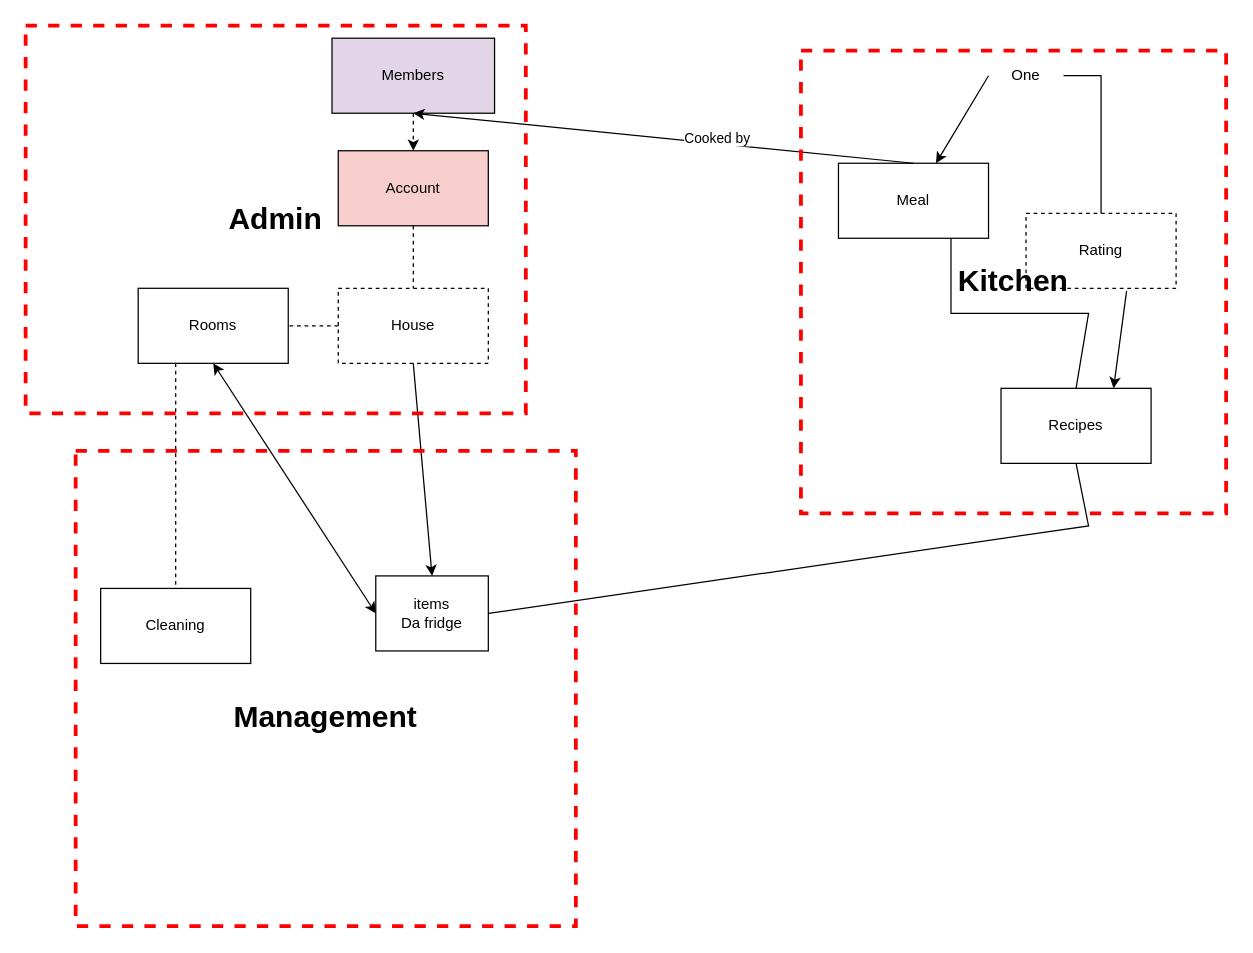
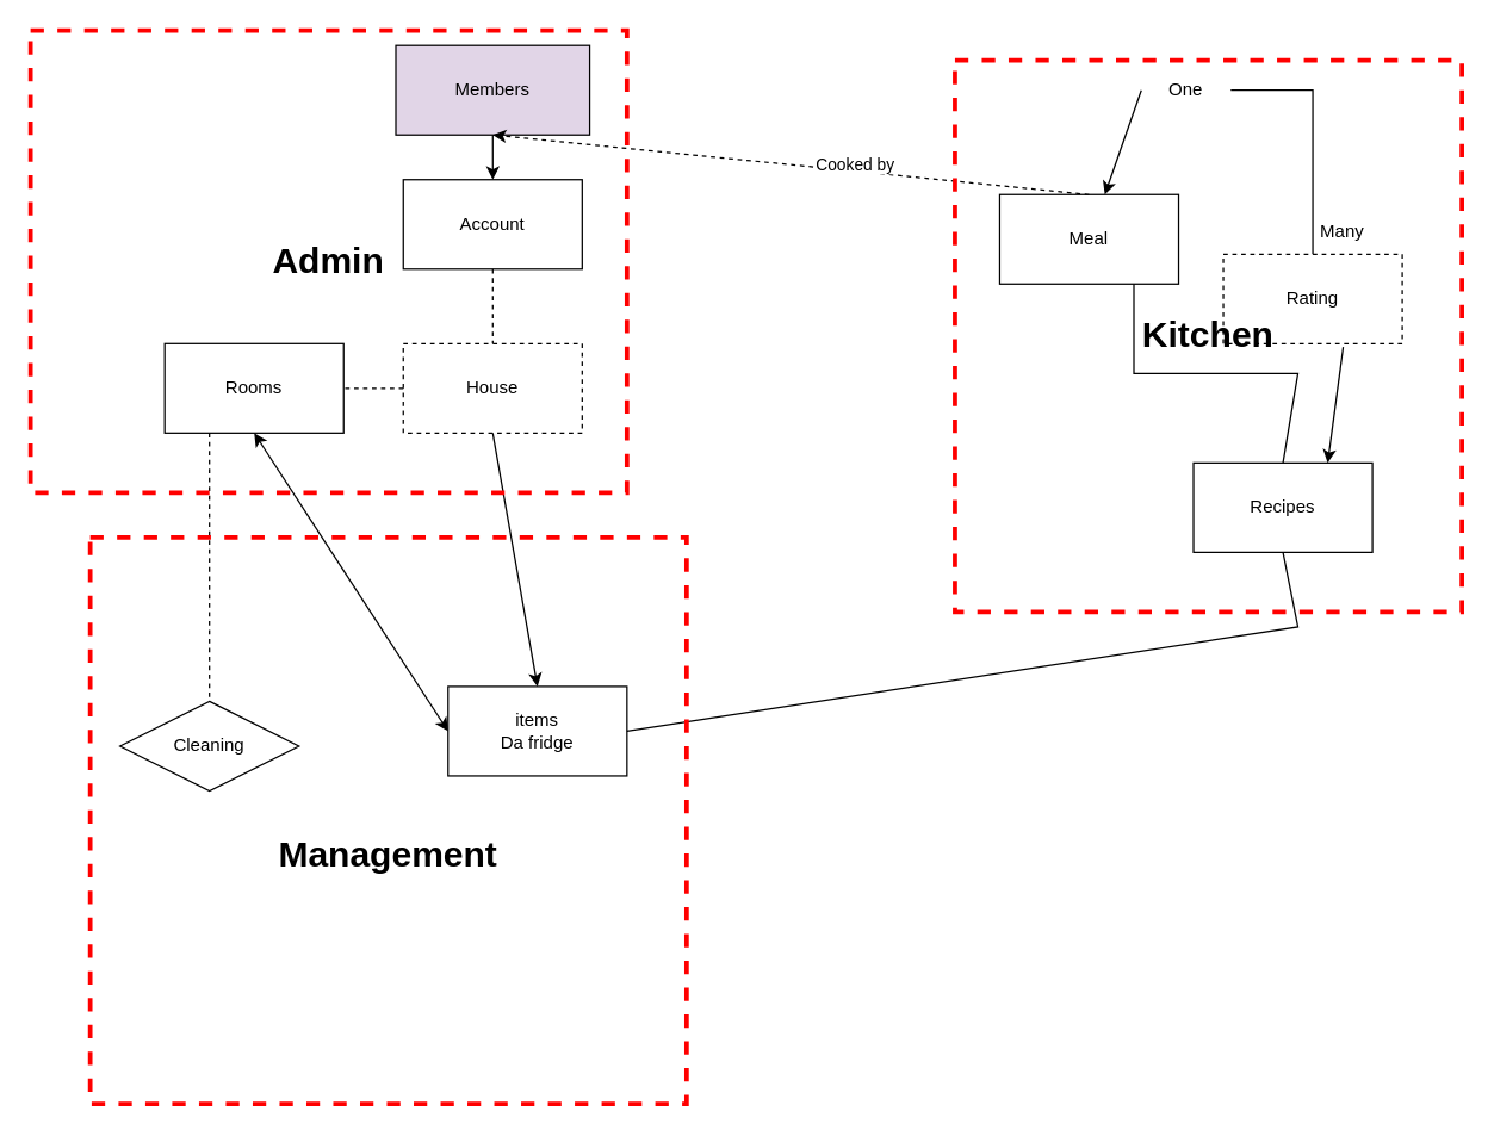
  <mxCell id="0" />
  <mxCell id="1" parent="0" />
- <mxCell id="2" value="Account" style="rounded=0;whiteSpace=wrap;html=1;fillColor=#f8cecc;" parent="1" vertex="1"><mxGeometry x="270" y="120" width="120" height="60" as="geometry" /></mxCell>
+ <mxCell id="2" value="Account" style="rounded=0;whiteSpace=wrap;html=1;" parent="1" vertex="1"><mxGeometry x="270" y="120" width="120" height="60" as="geometry" /></mxCell>
  <mxCell id="3" value="Members" style="rounded=0;whiteSpace=wrap;html=1;fillColor=#e1d5e7;" parent="1" vertex="1"><mxGeometry x="265" y="30" width="130" height="60" as="geometry" /></mxCell>
- <mxCell id="4" value="items&lt;br&gt;Da fridge" style="rounded=0;whiteSpace=wrap;html=1;" parent="1" vertex="1"><mxGeometry x="300" y="460" width="90" height="60" as="geometry" /></mxCell>
- <mxCell id="5" value="Cleaning" style="rounded=0;whiteSpace=wrap;html=1;" parent="1" vertex="1"><mxGeometry x="80" y="470" width="120" height="60" as="geometry" /></mxCell>
+ <mxCell id="4" value="items&lt;br&gt;Da fridge" style="rounded=0;whiteSpace=wrap;html=1;" parent="1" vertex="1"><mxGeometry x="300" y="460" width="120" height="60" as="geometry" /></mxCell>
+ <mxCell id="5" value="Cleaning" style="rhombus;whiteSpace=wrap;html=1;" parent="1" vertex="1"><mxGeometry x="80" y="470" width="120" height="60" as="geometry" /></mxCell>
  <mxCell id="6" value="Recipes" style="rounded=0;whiteSpace=wrap;html=1;" parent="1" vertex="1"><mxGeometry x="800" y="310" width="120" height="60" as="geometry" /></mxCell>
  <mxCell id="7" value="Meal" style="rounded=0;whiteSpace=wrap;html=1;" parent="1" vertex="1"><mxGeometry x="670" y="130" width="120" height="60" as="geometry" /></mxCell>
  <mxCell id="8" value="House" style="rounded=0;whiteSpace=wrap;html=1;dashed=1;" parent="1" vertex="1"><mxGeometry x="270" y="230" width="120" height="60" as="geometry" /></mxCell>
  <mxCell id="9" value="" style="endArrow=none;html=1;rounded=0;exitX=0.5;exitY=1;exitDx=0;exitDy=0;entryX=0.5;entryY=0;entryDx=0;entryDy=0;dashed=1;" parent="1" source="2" target="8" edge="1"><mxGeometry width="50" height="50" relative="1" as="geometry"><mxPoint x="790" y="360" as="sourcePoint" /><mxPoint x="840" y="310" as="targetPoint" /></mxGeometry></mxCell>
  <mxCell id="10" value="Rooms" style="rounded=0;whiteSpace=wrap;html=1;" parent="1" vertex="1"><mxGeometry x="110" y="230" width="120" height="60" as="geometry" /></mxCell>
  <mxCell id="11" value="" style="endArrow=none;html=1;rounded=0;exitX=0;exitY=0.5;exitDx=0;exitDy=0;entryX=1;entryY=0.5;entryDx=0;entryDy=0;dashed=1;" parent="1" target="10" edge="1"><mxGeometry width="50" height="50" relative="1" as="geometry"><mxPoint x="270" y="260" as="sourcePoint" /><mxPoint x="690" y="180" as="targetPoint" /></mxGeometry></mxCell>
  <mxCell id="12" value="" style="endArrow=none;html=1;rounded=0;dashed=1;entryX=0.5;entryY=0;entryDx=0;entryDy=0;exitX=0.25;exitY=1;exitDx=0;exitDy=0;" parent="1" source="10" target="5" edge="1"><mxGeometry width="50" height="50" relative="1" as="geometry"><mxPoint x="150" y="290" as="sourcePoint" /><mxPoint x="690" y="180" as="targetPoint" /></mxGeometry></mxCell>
+ <mxCell id="13" value="Many" style="text;html=1;strokeColor=none;fillColor=none;align=center;verticalAlign=middle;whiteSpace=wrap;rounded=0;dashed=1;" parent="1" vertex="1"><mxGeometry x="870" y="140" width="60" height="30" as="geometry" /></mxCell>
  <mxCell id="14" value="" style="endArrow=none;html=1;rounded=0;entryX=0.5;entryY=1;entryDx=0;entryDy=0;exitX=1;exitY=0.5;exitDx=0;exitDy=0;" parent="1" source="4" target="6" edge="1"><mxGeometry width="50" height="50" relative="1" as="geometry"><mxPoint x="580" y="300" as="sourcePoint" /><mxPoint x="630" y="250" as="targetPoint" /><Array as="points"><mxPoint x="870" y="420" /></Array></mxGeometry></mxCell>
  <mxCell id="15" value="" style="endArrow=none;html=1;rounded=0;entryX=0.5;entryY=0;entryDx=0;entryDy=0;exitX=0.75;exitY=1;exitDx=0;exitDy=0;" parent="1" target="6" edge="1" source="7"><mxGeometry width="50" height="50" relative="1" as="geometry"><mxPoint x="870" y="280" as="sourcePoint" /><mxPoint x="870" y="350" as="targetPoint" /><Array as="points"><mxPoint x="760" y="250" /><mxPoint x="870" y="250" /></Array></mxGeometry></mxCell>
  <mxCell id="16" value="Rating" style="rounded=0;whiteSpace=wrap;html=1;dashed=1;" parent="1" vertex="1"><mxGeometry x="820" y="170" width="120" height="60" as="geometry" /></mxCell>
  <mxCell id="17" value="" style="endArrow=classic;html=1;rounded=0;" parent="1" edge="1"><mxGeometry width="50" height="50" relative="1" as="geometry"><mxPoint x="970" y="230" as="sourcePoint" /><mxPoint x="970" y="230" as="targetPoint" /></mxGeometry></mxCell>
  <mxCell id="18" value="" style="endArrow=classic;html=1;rounded=0;entryX=0.75;entryY=0;entryDx=0;entryDy=0;exitX=0.67;exitY=1.037;exitDx=0;exitDy=0;exitPerimeter=0;" parent="1" source="16" target="6" edge="1"><mxGeometry width="50" height="50" relative="1" as="geometry"><mxPoint x="580" y="300" as="sourcePoint" /><mxPoint x="630" y="250" as="targetPoint" /><Array as="points" /></mxGeometry></mxCell>
  <mxCell id="19" value="" style="endArrow=classic;html=1;rounded=0;exitX=0;exitY=0.5;exitDx=0;exitDy=0;startArrow=none;" parent="1" source="20" target="7" edge="1"><mxGeometry width="50" height="50" relative="1" as="geometry"><mxPoint x="850" y="300" as="sourcePoint" /><mxPoint x="900" y="250" as="targetPoint" /></mxGeometry></mxCell>
- <mxCell id="20" value="One" style="text;html=1;strokeColor=none;fillColor=none;align=center;verticalAlign=middle;whiteSpace=wrap;rounded=0;dashed=1;" parent="1" vertex="1"><mxGeometry x="790" y="45" width="60" height="30" as="geometry" /></mxCell>
+ <mxCell id="20" value="One" style="text;html=1;strokeColor=none;fillColor=none;align=center;verticalAlign=middle;whiteSpace=wrap;rounded=0;dashed=1;" parent="1" vertex="1"><mxGeometry x="765" y="45" width="60" height="30" as="geometry" /></mxCell>
  <mxCell id="21" value="" style="endArrow=none;html=1;rounded=0;entryX=1;entryY=0.5;entryDx=0;entryDy=0;exitX=0.5;exitY=0;exitDx=0;exitDy=0;" parent="1" source="16" target="20" edge="1"><mxGeometry width="50" height="50" relative="1" as="geometry"><mxPoint x="1210" y="200" as="sourcePoint" /><mxPoint x="800" y="60" as="targetPoint" /><Array as="points"><mxPoint x="880" y="60" /></Array></mxGeometry></mxCell>
  <mxCell id="22" value="" style="endArrow=classic;html=1;rounded=0;exitX=0.5;exitY=1;exitDx=0;exitDy=0;entryX=0.5;entryY=0;entryDx=0;entryDy=0;" parent="1" source="8" target="4" edge="1"><mxGeometry width="50" height="50" relative="1" as="geometry"><mxPoint x="670" y="340" as="sourcePoint" /><mxPoint x="720" y="290" as="targetPoint" /></mxGeometry></mxCell>
- <mxCell id="23" value="" style="endArrow=classic;html=1;rounded=0;entryX=0.5;entryY=1;entryDx=0;entryDy=0;exitX=0.5;exitY=0;exitDx=0;exitDy=0;" parent="1" source="7" target="3" edge="1"><mxGeometry width="50" height="50" relative="1" as="geometry"><mxPoint x="630" y="280" as="sourcePoint" /><mxPoint x="680" y="230" as="targetPoint" /></mxGeometry></mxCell>
+ <mxCell id="23" value="" style="endArrow=classic;html=1;rounded=0;entryX=0.5;entryY=1;entryDx=0;entryDy=0;exitX=0.5;exitY=0;exitDx=0;exitDy=0;dashed=1;" parent="1" source="7" target="3" edge="1"><mxGeometry width="50" height="50" relative="1" as="geometry"><mxPoint x="630" y="280" as="sourcePoint" /><mxPoint x="680" y="230" as="targetPoint" /></mxGeometry></mxCell>
  <mxCell id="24" value="Cooked by" style="edgeLabel;html=1;align=center;verticalAlign=middle;resizable=0;points=[];" parent="23" vertex="1" connectable="0"><mxGeometry x="-0.21" y="-5" relative="1" as="geometry"><mxPoint as="offset" /></mxGeometry></mxCell>
  <mxCell id="25" value="" style="endArrow=classic;startArrow=classic;html=1;rounded=0;exitX=0.5;exitY=1;exitDx=0;exitDy=0;entryX=0;entryY=0.5;entryDx=0;entryDy=0;" parent="1" source="10" target="4" edge="1"><mxGeometry width="50" height="50" relative="1" as="geometry"><mxPoint x="400" y="380" as="sourcePoint" /><mxPoint y="330" as="targetPoint" x="450" /></mxGeometry></mxCell>
- <mxCell id="26" value="" style="endArrow=classic;html=1;rounded=0;exitX=0.5;exitY=1;exitDx=0;exitDy=0;entryX=0.5;entryY=0;entryDx=0;entryDy=0;dashed=1;" edge="1" parent="1" source="3" target="2"><mxGeometry width="50" height="50" relative="1" as="geometry"><mxPoint x="510" y="330" as="sourcePoint" /><mxPoint x="560" y="280" as="targetPoint" /></mxGeometry></mxCell>
+ <mxCell id="26" value="" style="endArrow=classic;html=1;rounded=0;exitX=0.5;exitY=1;exitDx=0;exitDy=0;entryX=0.5;entryY=0;entryDx=0;entryDy=0;" edge="1" parent="1" source="3" target="2"><mxGeometry width="50" height="50" relative="1" as="geometry"><mxPoint x="510" y="330" as="sourcePoint" /><mxPoint x="560" y="280" as="targetPoint" /></mxGeometry></mxCell>
  <mxCell id="27" value="Kitchen" parent="0" />
  <mxCell id="28" value="&lt;h1&gt;Kitchen&lt;/h1&gt;" style="rounded=0;whiteSpace=wrap;html=1;dashed=1;fillColor=none;strokeColor=#FF0000;shadow=0;glass=0;perimeterSpacing=28;strokeWidth=3;" vertex="1" parent="27"><mxGeometry x="640" y="40" width="340" height="370" as="geometry" /></mxCell>
  <mxCell id="29" value="&lt;h1&gt;&lt;br&gt;&lt;/h1&gt;&lt;h1&gt;Management&lt;/h1&gt;" style="rounded=0;whiteSpace=wrap;html=1;dashed=1;fillColor=none;strokeColor=#FF0000;shadow=0;glass=0;perimeterSpacing=28;strokeWidth=3;" vertex="1" parent="27"><mxGeometry x="60" y="360" width="400" height="380" as="geometry" /></mxCell>
  <mxCell id="30" value="&lt;h1&gt;Admin&lt;/h1&gt;" style="rounded=0;whiteSpace=wrap;html=1;dashed=1;fillColor=none;strokeColor=#FF0000;shadow=0;glass=0;perimeterSpacing=28;strokeWidth=3;" vertex="1" parent="27"><mxGeometry x="20" y="20" width="400" height="310" as="geometry" /></mxCell>
